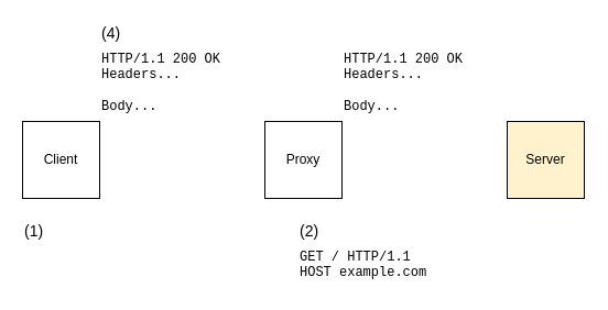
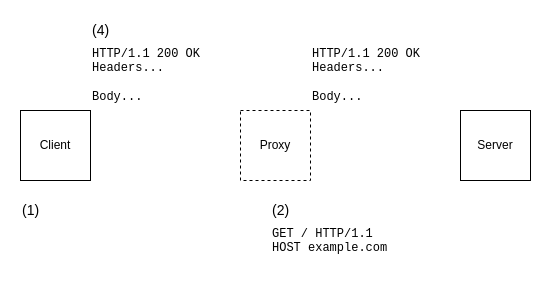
  <mxCell id="0" />
  <mxCell id="1" parent="0" />
- <mxCell id="2" value="Proxy" style="rounded=0;whiteSpace=wrap;html=1;" vertex="1" parent="1"><mxGeometry x="240" y="110" width="70" height="70" as="geometry" /></mxCell>
- <mxCell id="3" value="Server" style="rounded=0;whiteSpace=wrap;html=1;fillColor=#fff2cc;" vertex="1" parent="1"><mxGeometry x="460" y="110" width="70" height="70" as="geometry" /></mxCell>
+ <mxCell id="2" value="Proxy" style="rounded=0;whiteSpace=wrap;html=1;dashed=1;" vertex="1" parent="1"><mxGeometry x="240" y="110" width="70" height="70" as="geometry" /></mxCell>
+ <mxCell id="3" value="Server" style="rounded=0;whiteSpace=wrap;html=1;" vertex="1" parent="1"><mxGeometry x="460" y="110" width="70" height="70" as="geometry" /></mxCell>
  <mxCell id="4" value="Client" style="rounded=0;whiteSpace=wrap;html=1;" vertex="1" parent="1"><mxGeometry y="110" width="70" height="70" as="geometry" x="20" /></mxCell>
  <mxCell id="5" value="" style="group" vertex="1" connectable="0" parent="1"><mxGeometry y="200" width="210" height="60" as="geometry" x="20" /></mxCell>
  <mxCell id="6" value="(1)" style="text;html=1;strokeColor=none;fillColor=none;align=left;verticalAlign=middle;whiteSpace=wrap;rounded=0;fontFamily=Helvetica;fontSize=14;" vertex="1" parent="5"><mxGeometry width="40" height="20" as="geometry" /></mxCell>
  <mxCell id="7" value="" style="group" vertex="1" connectable="0" parent="1"><mxGeometry x="310" y="20" width="210" height="90" as="geometry" /></mxCell>
  <mxCell id="8" value="HTTP/1.1 200 OK&lt;br&gt;Headers...&lt;br&gt;&lt;br&gt;Body..." style="text;html=1;strokeColor=none;fillColor=none;align=left;verticalAlign=top;whiteSpace=wrap;rounded=0;fontFamily=Courier New;" vertex="1" parent="7"><mxGeometry y="20" width="210" height="70" as="geometry" /></mxCell>
  <mxCell id="9" value="" style="group" vertex="1" connectable="0" parent="1"><mxGeometry x="270" y="200" width="210" height="60" as="geometry" /></mxCell>
  <mxCell id="10" value="GET / HTTP/1.1&lt;br&gt;HOST example.com" style="text;html=1;strokeColor=none;fillColor=none;align=left;verticalAlign=top;whiteSpace=wrap;rounded=0;fontFamily=Courier New;" vertex="1" parent="9"><mxGeometry y="20" width="210" height="40" as="geometry" /></mxCell>
  <mxCell id="11" value="(2)" style="text;html=1;strokeColor=none;fillColor=none;align=left;verticalAlign=middle;whiteSpace=wrap;rounded=0;fontFamily=Helvetica;fontSize=14;" vertex="1" parent="9"><mxGeometry width="40" height="20" as="geometry" /></mxCell>
  <mxCell id="12" value="" style="group" vertex="1" connectable="0" parent="1"><mxGeometry x="90" y="20" width="210" height="90" as="geometry" /></mxCell>
  <mxCell id="13" value="HTTP/1.1 200 OK&lt;br&gt;Headers...&lt;br&gt;&lt;br&gt;Body..." style="text;html=1;strokeColor=none;fillColor=none;align=left;verticalAlign=top;whiteSpace=wrap;rounded=0;fontFamily=Courier New;" vertex="1" parent="12"><mxGeometry y="20" width="210" height="70" as="geometry" /></mxCell>
  <mxCell id="14" value="(4)" style="text;html=1;strokeColor=none;fillColor=none;align=left;verticalAlign=middle;whiteSpace=wrap;rounded=0;fontFamily=Helvetica;fontSize=14;" vertex="1" parent="12"><mxGeometry width="40" height="20" as="geometry" /></mxCell>
